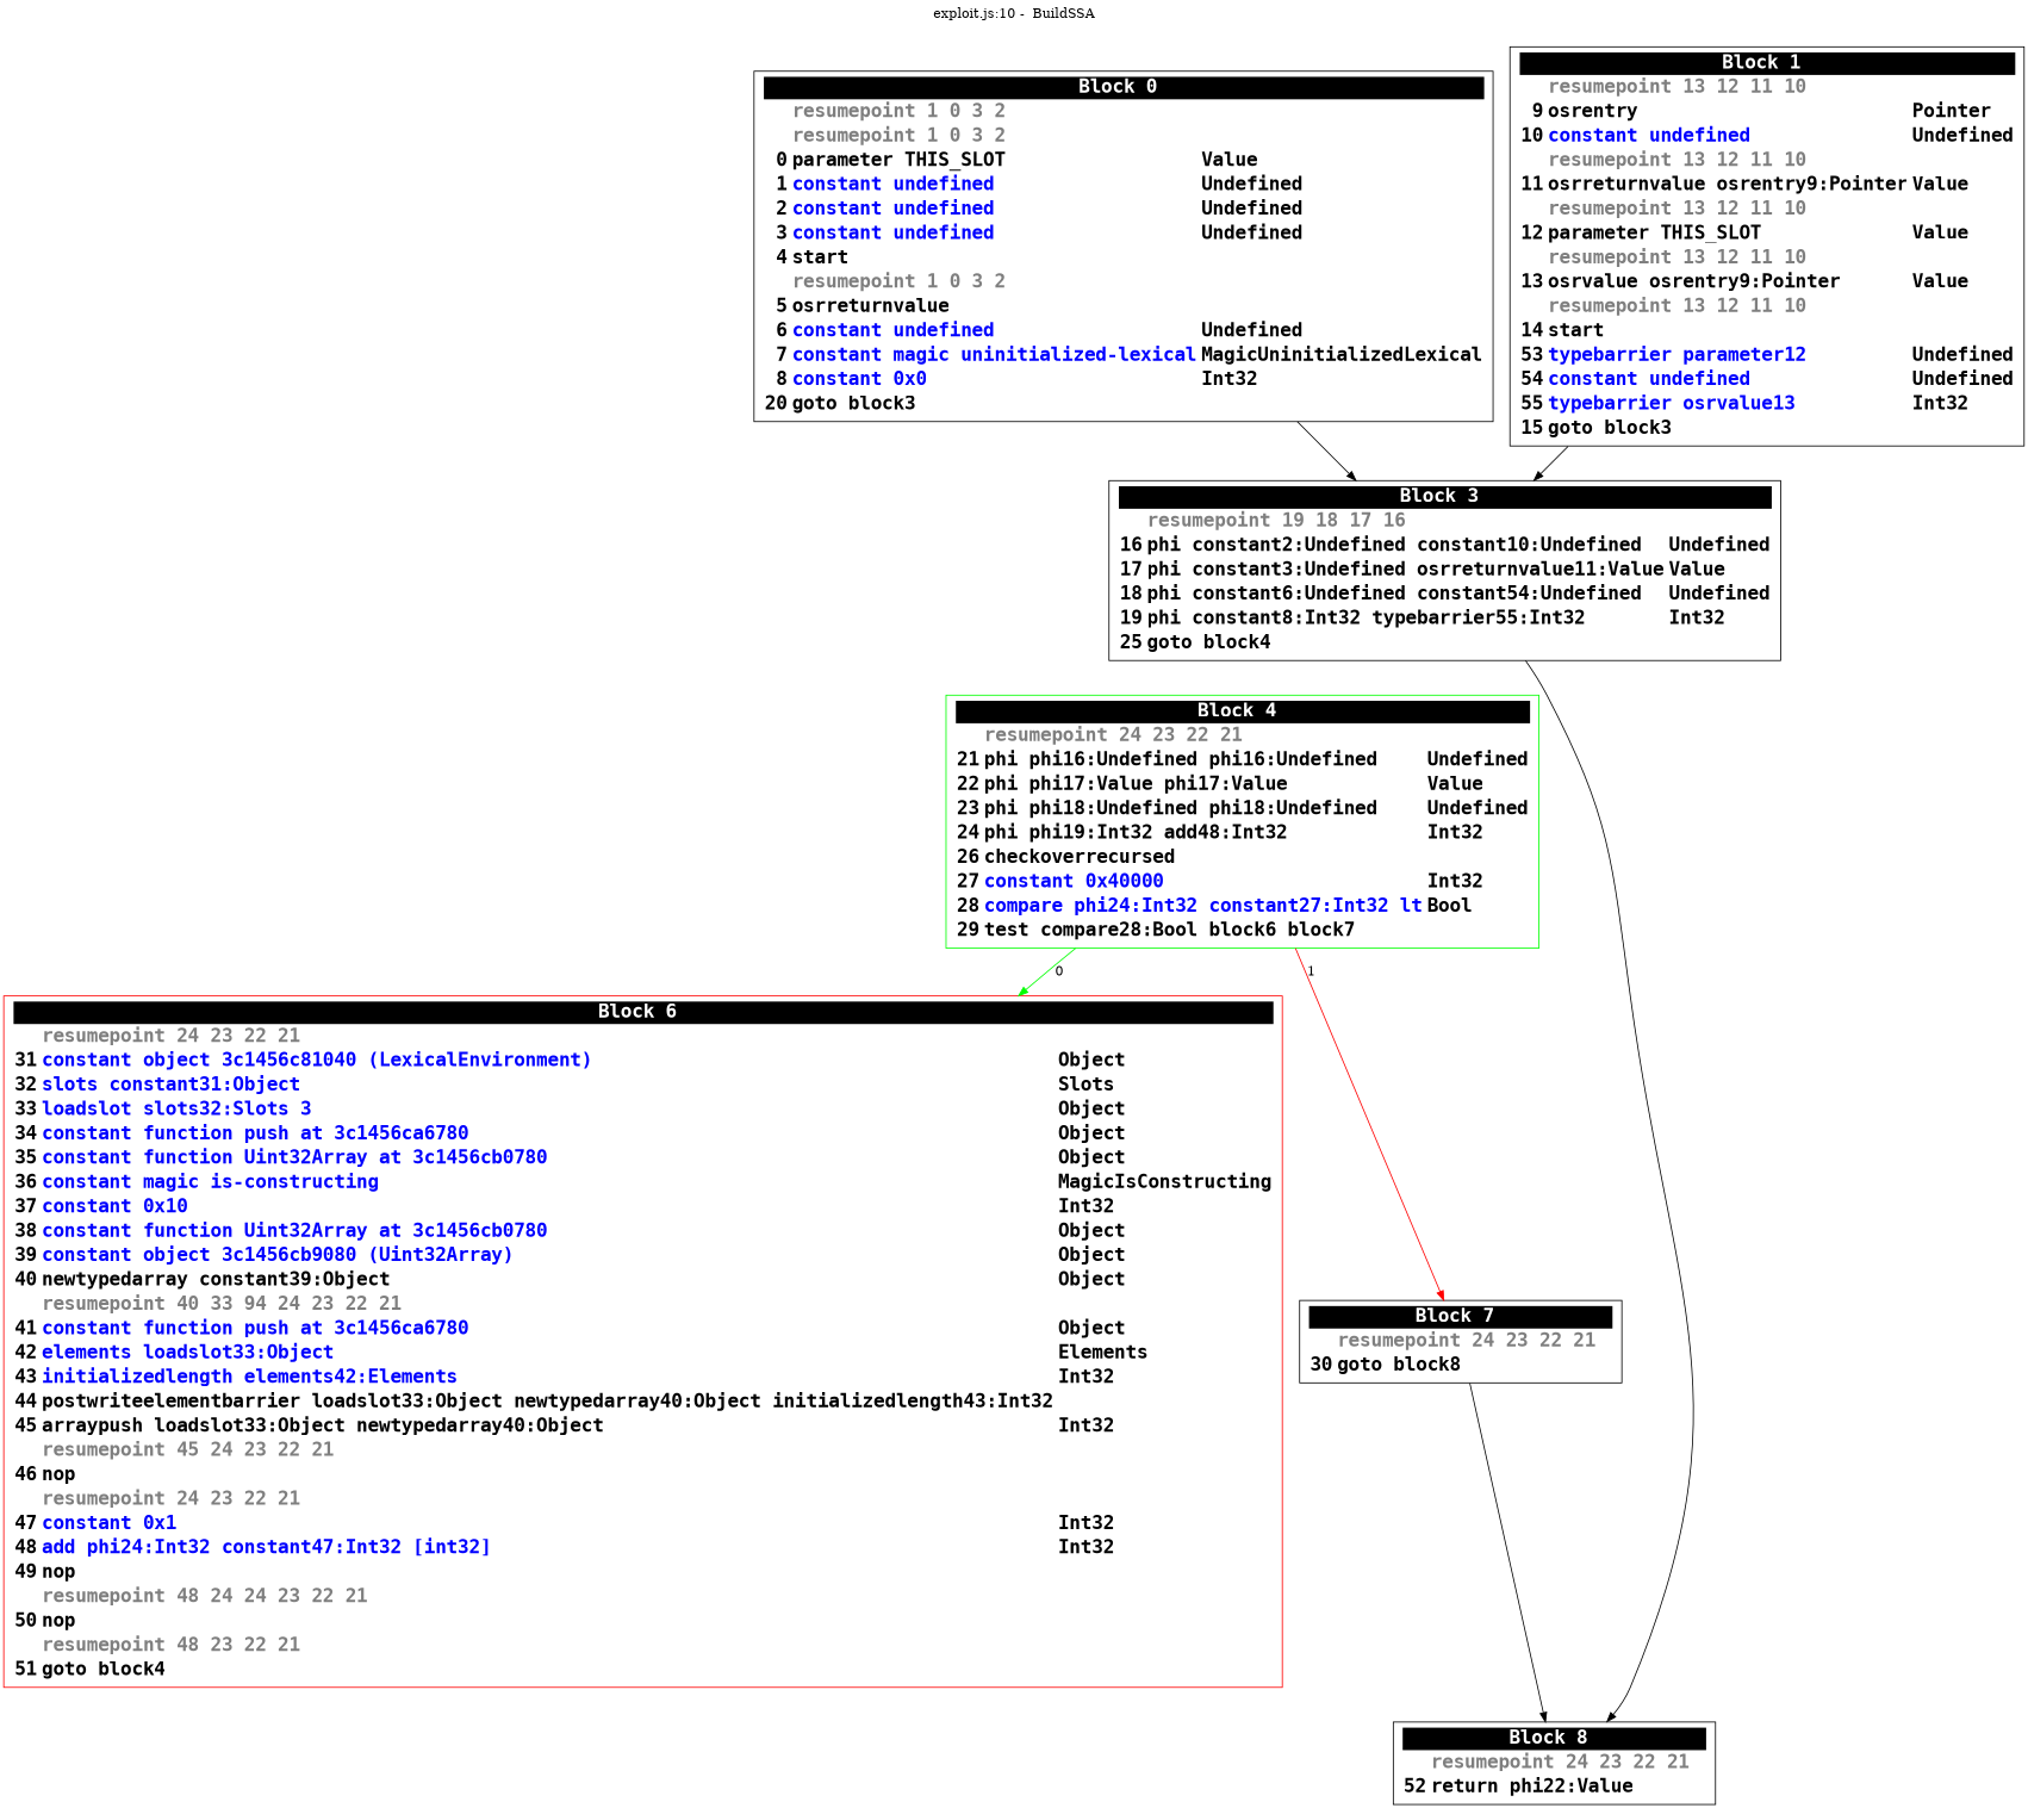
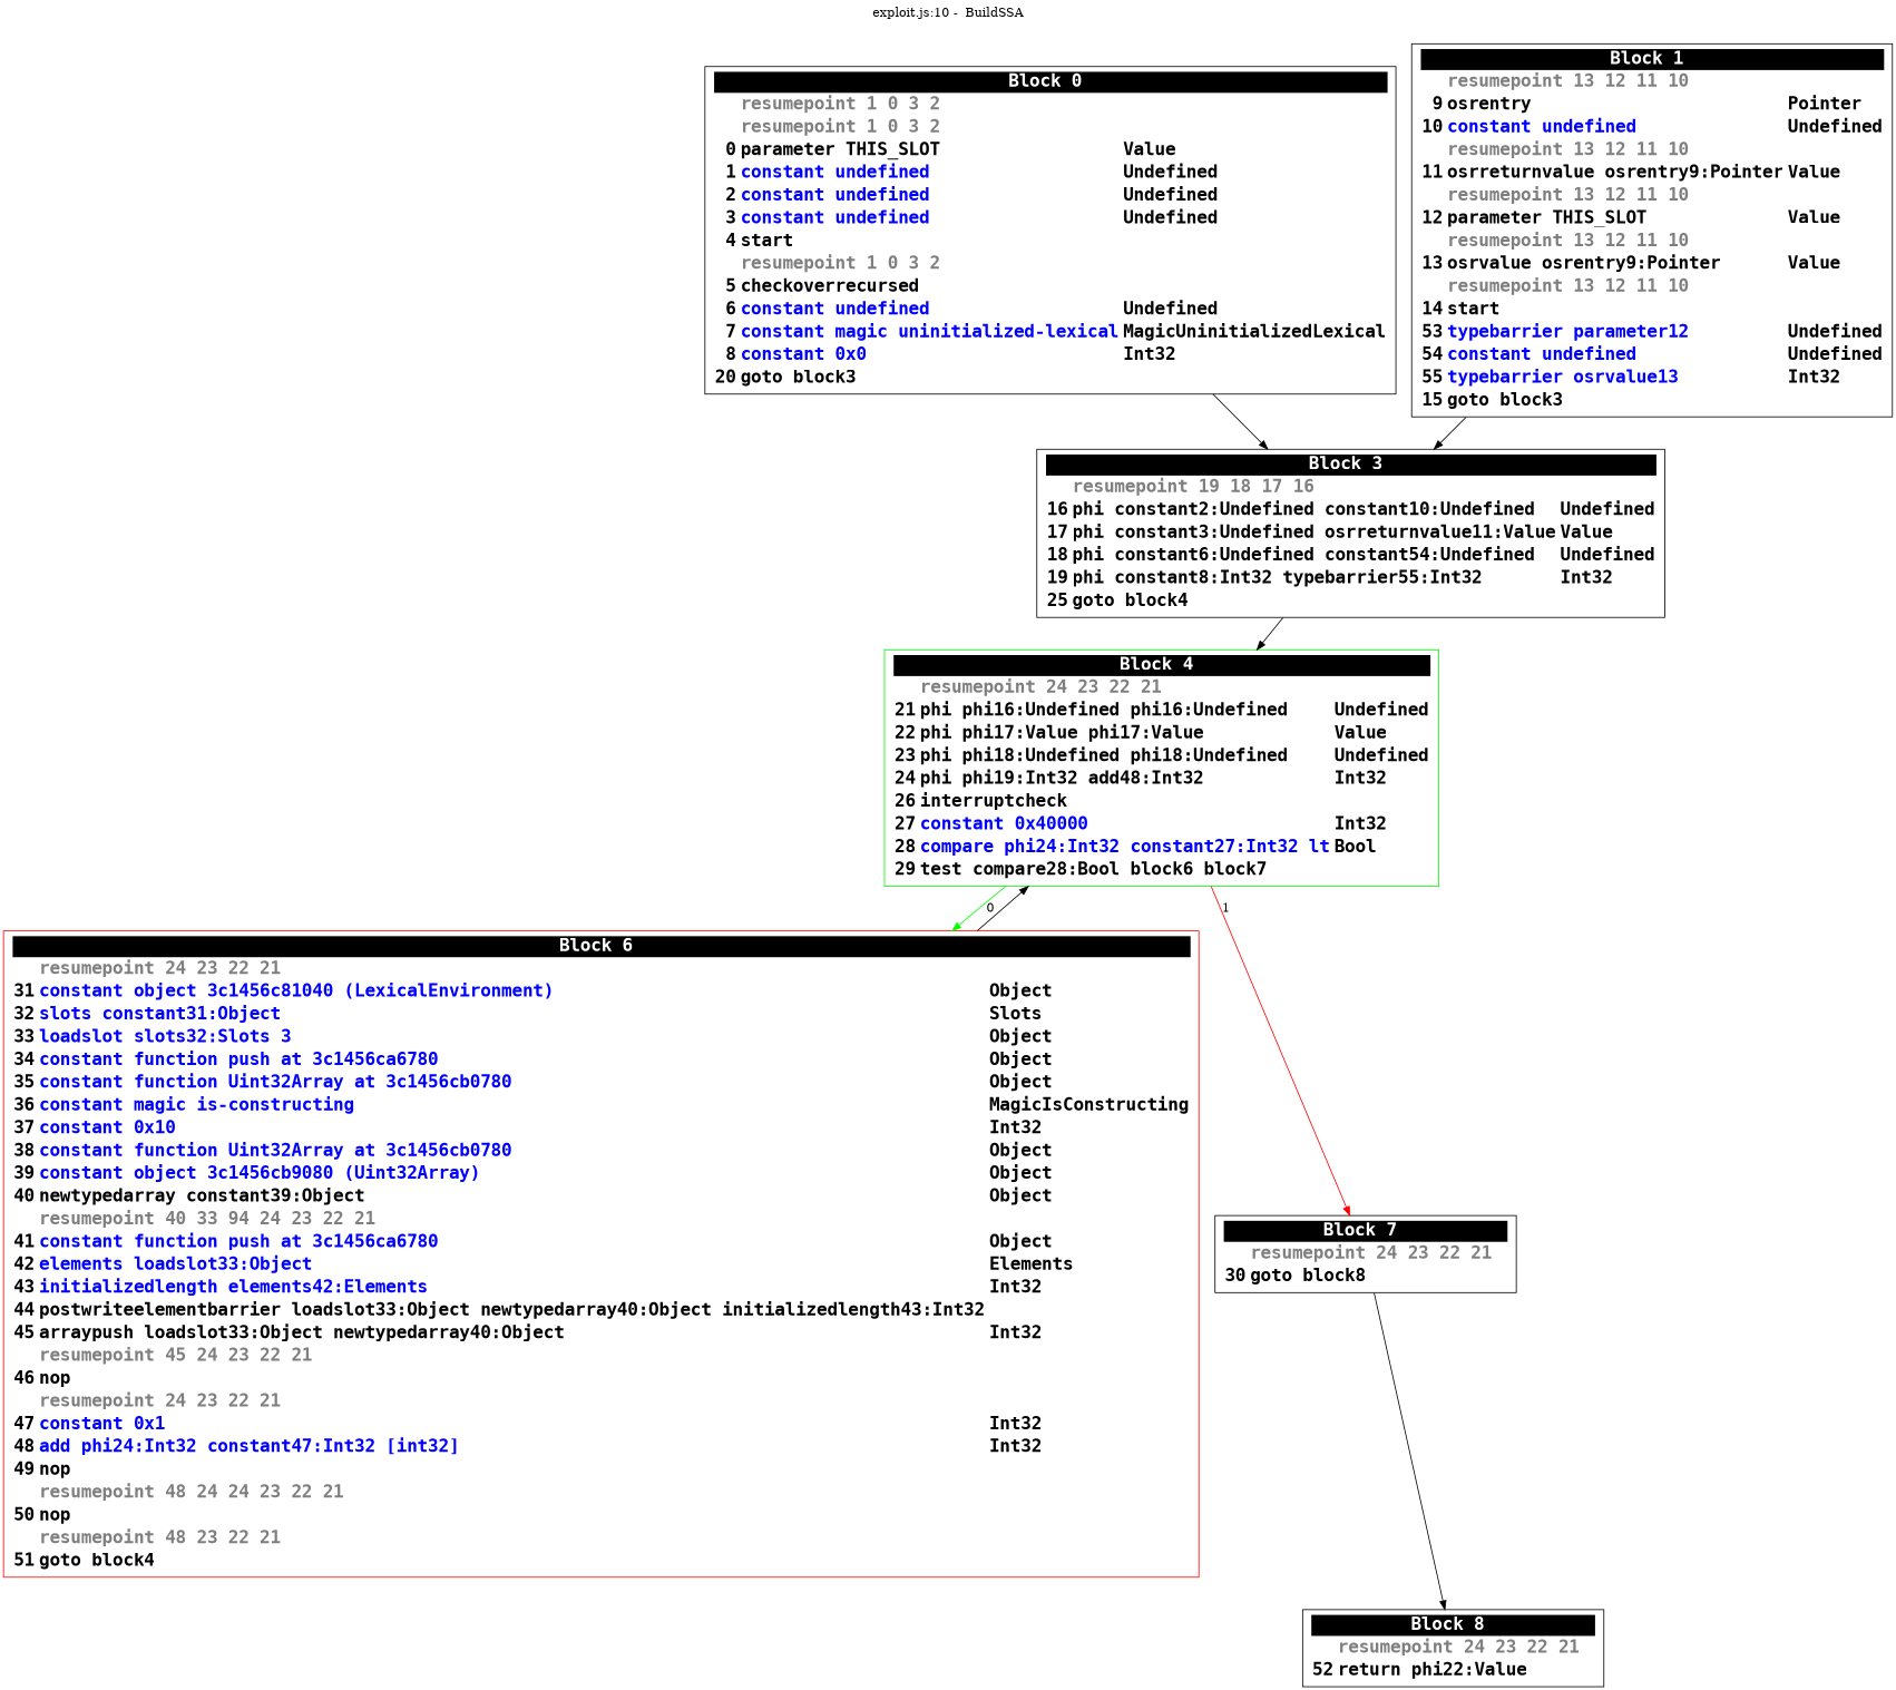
  digraph {
    label="exploit.js:10 -  BuildSSA"
    labelfontsize=30
    labelloc=t
    rankdir=TB
    splines=true
    node [fontname="Consolas Bold" fontsize=20 shape=box]
-   n1 [label=<<table border="0" cellborder="0" cellpadding="1"><tr><td align="center" bgcolor="black" colspan="3"><font color="white">Block 0 </font></td></tr><tr><td align="left"></td><td align="left"><font color="grey50">resumepoint 1 0 3 2 </font></td><td></td></tr><tr><td align="left"></td><td align="left"><font color="grey50">resumepoint 1 0 3 2 </font></td><td></td></tr><tr><td align="right" port="i0">0</td><td align="left">parameter THIS_SLOT</td><td align="left">Value</td></tr><tr><td align="right" port="i1">1</td><td align="left"><font color="blue">constant undefined</font></td><td align="left">Undefined</td></tr><tr><td align="right" port="i2">2</td><td align="left"><font color="blue">constant undefined</font></td><td align="left">Undefined</td></tr><tr><td align="right" port="i3">3</td><td align="left"><font color="blue">constant undefined</font></td><td align="left">Undefined</td></tr><tr><td align="right" port="i4">4</td><td align="left">start</td></tr><tr><td align="left"></td><td align="left"><font color="grey50">resumepoint 1 0 3 2 </font></td><td></td></tr><tr><td align="right" port="i5">5</td><td align="left">osrreturnvalue</td></tr><tr><td align="right" port="i6">6</td><td align="left"><font color="blue">constant undefined</font></td><td align="left">Undefined</td></tr><tr><td align="right" port="i7">7</td><td align="left"><font color="blue">constant magic uninitialized-lexical</font></td><td align="left">MagicUninitializedLexical</td></tr><tr><td align="right" port="i8">8</td><td align="left"><font color="blue">constant 0x0</font></td><td align="left">Int32</td></tr><tr><td align="right" port="i20">20</td><td align="left">goto block3</td></tr></table>>]
+   n1 [label=<<table border="0" cellborder="0" cellpadding="1"><tr><td align="center" bgcolor="black" colspan="3"><font color="white">Block 0 </font></td></tr><tr><td align="left"></td><td align="left"><font color="grey50">resumepoint 1 0 3 2 </font></td><td></td></tr><tr><td align="left"></td><td align="left"><font color="grey50">resumepoint 1 0 3 2 </font></td><td></td></tr><tr><td align="right" port="i0">0</td><td align="left">parameter THIS_SLOT</td><td align="left">Value</td></tr><tr><td align="right" port="i1">1</td><td align="left"><font color="blue">constant undefined</font></td><td align="left">Undefined</td></tr><tr><td align="right" port="i2">2</td><td align="left"><font color="blue">constant undefined</font></td><td align="left">Undefined</td></tr><tr><td align="right" port="i3">3</td><td align="left"><font color="blue">constant undefined</font></td><td align="left">Undefined</td></tr><tr><td align="right" port="i4">4</td><td align="left">start</td></tr><tr><td align="left"></td><td align="left"><font color="grey50">resumepoint 1 0 3 2 </font></td><td></td></tr><tr><td align="right" port="i5">5</td><td align="left">checkoverrecursed</td></tr><tr><td align="right" port="i6">6</td><td align="left"><font color="blue">constant undefined</font></td><td align="left">Undefined</td></tr><tr><td align="right" port="i7">7</td><td align="left"><font color="blue">constant magic uninitialized-lexical</font></td><td align="left">MagicUninitializedLexical</td></tr><tr><td align="right" port="i8">8</td><td align="left"><font color="blue">constant 0x0</font></td><td align="left">Int32</td></tr><tr><td align="right" port="i20">20</td><td align="left">goto block3</td></tr></table>>]
    n2 [label=<<table border="0" cellborder="0" cellpadding="1"><tr><td align="center" bgcolor="black" colspan="3"><font color="white">Block 3 </font></td></tr><tr><td align="left"></td><td align="left"><font color="grey50">resumepoint 19 18 17 16 </font></td><td></td></tr><tr><td align="right" port="i16">16</td><td align="left">phi constant2:Undefined constant10:Undefined</td><td align="left">Undefined</td></tr><tr><td align="right" port="i17">17</td><td align="left">phi constant3:Undefined osrreturnvalue11:Value</td><td align="left">Value</td></tr><tr><td align="right" port="i18">18</td><td align="left">phi constant6:Undefined constant54:Undefined</td><td align="left">Undefined</td></tr><tr><td align="right" port="i19">19</td><td align="left">phi constant8:Int32 typebarrier55:Int32</td><td align="left">Int32</td></tr><tr><td align="right" port="i25">25</td><td align="left">goto block4</td></tr></table>>]
-   n3 [color=green label=<<table border="0" cellborder="0" cellpadding="1"><tr><td align="center" bgcolor="black" colspan="3"><font color="white">Block 4 </font></td></tr><tr><td align="left"></td><td align="left"><font color="grey50">resumepoint 24 23 22 21 </font></td><td></td></tr><tr><td align="right" port="i21">21</td><td align="left">phi phi16:Undefined phi16:Undefined</td><td align="left">Undefined</td></tr><tr><td align="right" port="i22">22</td><td align="left">phi phi17:Value phi17:Value</td><td align="left">Value</td></tr><tr><td align="right" port="i23">23</td><td align="left">phi phi18:Undefined phi18:Undefined</td><td align="left">Undefined</td></tr><tr><td align="right" port="i24">24</td><td align="left">phi phi19:Int32 add48:Int32</td><td align="left">Int32</td></tr><tr><td align="right" port="i26">26</td><td align="left">checkoverrecursed</td></tr><tr><td align="right" port="i27">27</td><td align="left"><font color="blue">constant 0x40000</font></td><td align="left">Int32</td></tr><tr><td align="right" port="i28">28</td><td align="left"><font color="blue">compare phi24:Int32 constant27:Int32 lt</font></td><td align="left">Bool</td></tr><tr><td align="right" port="i29">29</td><td align="left">test compare28:Bool block6 block7</td></tr></table>>]
+   n3 [color=green label=<<table border="0" cellborder="0" cellpadding="1"><tr><td align="center" bgcolor="black" colspan="3"><font color="white">Block 4 </font></td></tr><tr><td align="left"></td><td align="left"><font color="grey50">resumepoint 24 23 22 21 </font></td><td></td></tr><tr><td align="right" port="i21">21</td><td align="left">phi phi16:Undefined phi16:Undefined</td><td align="left">Undefined</td></tr><tr><td align="right" port="i22">22</td><td align="left">phi phi17:Value phi17:Value</td><td align="left">Value</td></tr><tr><td align="right" port="i23">23</td><td align="left">phi phi18:Undefined phi18:Undefined</td><td align="left">Undefined</td></tr><tr><td align="right" port="i24">24</td><td align="left">phi phi19:Int32 add48:Int32</td><td align="left">Int32</td></tr><tr><td align="right" port="i26">26</td><td align="left">interruptcheck</td></tr><tr><td align="right" port="i27">27</td><td align="left"><font color="blue">constant 0x40000</font></td><td align="left">Int32</td></tr><tr><td align="right" port="i28">28</td><td align="left"><font color="blue">compare phi24:Int32 constant27:Int32 lt</font></td><td align="left">Bool</td></tr><tr><td align="right" port="i29">29</td><td align="left">test compare28:Bool block6 block7</td></tr></table>>]
    n4 [label=<<table border="0" cellborder="0" cellpadding="1"><tr><td align="center" bgcolor="black" colspan="3"><font color="white">Block 1 </font></td></tr><tr><td align="left"></td><td align="left"><font color="grey50">resumepoint 13 12 11 10 </font></td><td></td></tr><tr><td align="right" port="i9">9</td><td align="left">osrentry</td><td align="left">Pointer</td></tr><tr><td align="right" port="i10">10</td><td align="left"><font color="blue">constant undefined</font></td><td align="left">Undefined</td></tr><tr><td align="left"></td><td align="left"><font color="grey50">resumepoint 13 12 11 10 </font></td><td></td></tr><tr><td align="right" port="i11">11</td><td align="left">osrreturnvalue osrentry9:Pointer</td><td align="left">Value</td></tr><tr><td align="left"></td><td align="left"><font color="grey50">resumepoint 13 12 11 10 </font></td><td></td></tr><tr><td align="right" port="i12">12</td><td align="left">parameter THIS_SLOT</td><td align="left">Value</td></tr><tr><td align="left"></td><td align="left"><font color="grey50">resumepoint 13 12 11 10 </font></td><td></td></tr><tr><td align="right" port="i13">13</td><td align="left">osrvalue osrentry9:Pointer</td><td align="left">Value</td></tr><tr><td align="left"></td><td align="left"><font color="grey50">resumepoint 13 12 11 10 </font></td><td></td></tr><tr><td align="right" port="i14">14</td><td align="left">start</td></tr><tr><td align="right" port="i53">53</td><td align="left"><font color="blue">typebarrier parameter12</font></td><td align="left">Undefined</td></tr><tr><td align="right" port="i54">54</td><td align="left"><font color="blue">constant undefined</font></td><td align="left">Undefined</td></tr><tr><td align="right" port="i55">55</td><td align="left"><font color="blue">typebarrier osrvalue13</font></td><td align="left">Int32</td></tr><tr><td align="right" port="i15">15</td><td align="left">goto block3</td></tr></table>>]
    n5 [color=red label=<<table border="0" cellborder="0" cellpadding="1"><tr><td align="center" bgcolor="black" colspan="3"><font color="white">Block 6 </font></td></tr><tr><td align="left"></td><td align="left"><font color="grey50">resumepoint 24 23 22 21 </font></td><td></td></tr><tr><td align="right" port="i31">31</td><td align="left"><font color="blue">constant object 3c1456c81040 (LexicalEnvironment)</font></td><td align="left">Object</td></tr><tr><td align="right" port="i32">32</td><td align="left"><font color="blue">slots constant31:Object</font></td><td align="left">Slots</td></tr><tr><td align="right" port="i33">33</td><td align="left"><font color="blue">loadslot slots32:Slots 3</font></td><td align="left">Object</td></tr><tr><td align="right" port="i34">34</td><td align="left"><font color="blue">constant function push at 3c1456ca6780</font></td><td align="left">Object</td></tr><tr><td align="right" port="i35">35</td><td align="left"><font color="blue">constant function Uint32Array at 3c1456cb0780</font></td><td align="left">Object</td></tr><tr><td align="right" port="i36">36</td><td align="left"><font color="blue">constant magic is-constructing</font></td><td align="left">MagicIsConstructing</td></tr><tr><td align="right" port="i37">37</td><td align="left"><font color="blue">constant 0x10</font></td><td align="left">Int32</td></tr><tr><td align="right" port="i38">38</td><td align="left"><font color="blue">constant function Uint32Array at 3c1456cb0780</font></td><td align="left">Object</td></tr><tr><td align="right" port="i39">39</td><td align="left"><font color="blue">constant object 3c1456cb9080 (Uint32Array)</font></td><td align="left">Object</td></tr><tr><td align="right" port="i40">40</td><td align="left">newtypedarray constant39:Object</td><td align="left">Object</td></tr><tr><td align="left"></td><td align="left"><font color="grey50">resumepoint 40 33 94 24 23 22 21 </font></td><td></td></tr><tr><td align="right" port="i41">41</td><td align="left"><font color="blue">constant function push at 3c1456ca6780</font></td><td align="left">Object</td></tr><tr><td align="right" port="i42">42</td><td align="left"><font color="blue">elements loadslot33:Object</font></td><td align="left">Elements</td></tr><tr><td align="right" port="i43">43</td><td align="left"><font color="blue">initializedlength elements42:Elements</font></td><td align="left">Int32</td></tr><tr><td align="right" port="i44">44</td><td align="left">postwriteelementbarrier loadslot33:Object newtypedarray40:Object initializedlength43:Int32</td></tr><tr><td align="right" port="i45">45</td><td align="left">arraypush loadslot33:Object newtypedarray40:Object</td><td align="left">Int32</td></tr><tr><td align="left"></td><td align="left"><font color="grey50">resumepoint 45 24 23 22 21 </font></td><td></td></tr><tr><td align="right" port="i46">46</td><td align="left">nop</td></tr><tr><td align="left"></td><td align="left"><font color="grey50">resumepoint 24 23 22 21 </font></td><td></td></tr><tr><td align="right" port="i47">47</td><td align="left"><font color="blue">constant 0x1</font></td><td align="left">Int32</td></tr><tr><td align="right" port="i48">48</td><td align="left"><font color="blue">add phi24:Int32 constant47:Int32 [int32]</font></td><td align="left">Int32</td></tr><tr><td align="right" port="i49">49</td><td align="left">nop</td></tr><tr><td align="left"></td><td align="left"><font color="grey50">resumepoint 48 24 24 23 22 21 </font></td><td></td></tr><tr><td align="right" port="i50">50</td><td align="left">nop</td></tr><tr><td align="left"></td><td align="left"><font color="grey50">resumepoint 48 23 22 21 </font></td><td></td></tr><tr><td align="right" port="i51">51</td><td align="left">goto block4</td></tr></table>>]
    n6 [label=<<table border="0" cellborder="0" cellpadding="1"><tr><td align="center" bgcolor="black" colspan="3"><font color="white">Block 7 </font></td></tr><tr><td align="left"></td><td align="left"><font color="grey50">resumepoint 24 23 22 21 </font></td><td></td></tr><tr><td align="right" port="i30">30</td><td align="left">goto block8</td></tr></table>>]
    n7 [label=<<table border="0" cellborder="0" cellpadding="1"><tr><td align="center" bgcolor="black" colspan="3"><font color="white">Block 8 </font></td></tr><tr><td align="left"></td><td align="left"><font color="grey50">resumepoint 24 23 22 21 </font></td><td></td></tr><tr><td align="right" port="i52">52</td><td align="left">return phi22:Value</td></tr></table>>]
    n1 -> n2
-   n2 -> n7
+   n2 -> n3
    n3 -> n5 [color=green label=0]
    n3 -> n6 [color=red label=1]
    n4 -> n2
+   n5 -> n3
    n6 -> n7
  }
